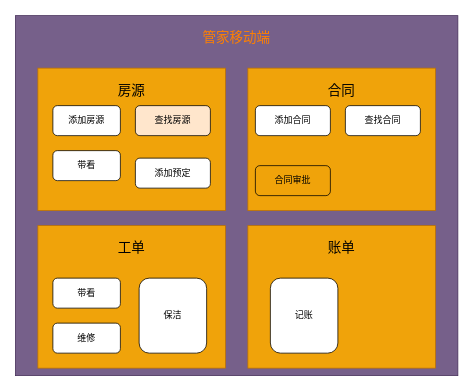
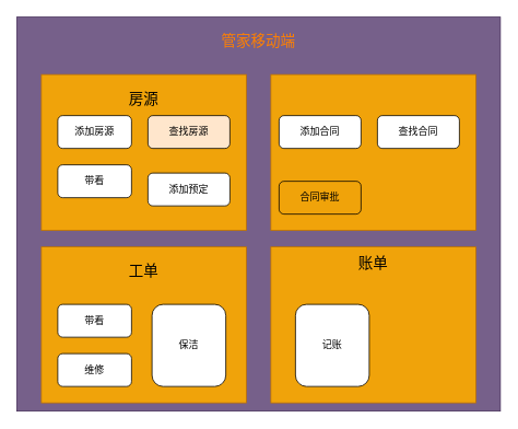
  <mxCell id="0" />
  <mxCell id="1" parent="0" />
  <mxCell id="2" value="" style="rounded=0;whiteSpace=wrap;html=1;fillColor=#76608a;strokeColor=#432D57;fontColor=#ffffff;" vertex="1" parent="1"><mxGeometry y="20" width="590" height="480" as="geometry" x="20" /></mxCell>
  <mxCell id="3" value="&lt;font style=&quot;font-size: 18px&quot; color=&quot;#ff8000&quot;&gt;管家移动端&lt;/font&gt;" style="text;html=1;strokeColor=none;fillColor=none;align=center;verticalAlign=middle;whiteSpace=wrap;rounded=0;" vertex="1" parent="1"><mxGeometry x="265" y="40" width="100" height="20" as="geometry" /></mxCell>
  <mxCell id="4" value="" style="rounded=0;whiteSpace=wrap;html=1;fillColor=#f0a30a;strokeColor=#BD7000;fontColor=#ffffff;" vertex="1" parent="1"><mxGeometry x="50" y="90" width="250" height="190" as="geometry" /></mxCell>
  <mxCell id="5" value="" style="rounded=0;whiteSpace=wrap;html=1;fillColor=#f0a30a;strokeColor=#BD7000;fontColor=#ffffff;" vertex="1" parent="1"><mxGeometry x="330" y="90" width="250" height="190" as="geometry" /></mxCell>
  <mxCell id="6" value="" style="rounded=0;whiteSpace=wrap;html=1;fillColor=#f0a30a;strokeColor=#BD7000;fontColor=#ffffff;" vertex="1" parent="1"><mxGeometry x="50" y="300" width="250" height="190" as="geometry" /></mxCell>
  <mxCell id="7" value="" style="rounded=0;whiteSpace=wrap;html=1;fillColor=#f0a30a;strokeColor=#BD7000;fontColor=#ffffff;" vertex="1" parent="1"><mxGeometry x="330" y="300" width="250" height="190" as="geometry" /></mxCell>
  <mxCell id="8" value="&lt;font style=&quot;font-size: 18px&quot;&gt;房源&lt;/font&gt;" style="text;html=1;strokeColor=none;fillColor=none;align=center;verticalAlign=middle;whiteSpace=wrap;rounded=0;" vertex="1" parent="1"><mxGeometry x="155" y="110" width="40" height="20" as="geometry" /></mxCell>
- <mxCell id="9" value="&lt;font style=&quot;font-size: 18px&quot;&gt;合同&lt;/font&gt;" style="text;html=1;strokeColor=none;fillColor=none;align=center;verticalAlign=middle;whiteSpace=wrap;rounded=0;" vertex="1" parent="1"><mxGeometry x="435" y="110" width="40" height="20" as="geometry" /></mxCell>
  <mxCell id="10" value="&lt;font style=&quot;font-size: 18px&quot;&gt;工单&lt;/font&gt;" style="text;html=1;strokeColor=none;fillColor=none;align=center;verticalAlign=middle;whiteSpace=wrap;rounded=0;" vertex="1" parent="1"><mxGeometry x="155" y="320" width="40" height="20" as="geometry" /></mxCell>
- <mxCell id="11" value="&lt;font style=&quot;font-size: 18px&quot;&gt;账单&lt;/font&gt;" style="text;html=1;strokeColor=none;fillColor=none;align=center;verticalAlign=middle;whiteSpace=wrap;rounded=0;" vertex="1" parent="1"><mxGeometry x="435" y="320" width="40" height="20" as="geometry" /></mxCell>
+ <mxCell id="11" value="&lt;font style=&quot;font-size: 18px&quot;&gt;账单&lt;/font&gt;" style="text;html=1;strokeColor=none;fillColor=none;align=center;verticalAlign=middle;whiteSpace=wrap;rounded=0;" vertex="1" parent="1"><mxGeometry x="435" y="310" width="40" height="20" as="geometry" /></mxCell>
  <mxCell id="12" value="添加房源" style="rounded=1;whiteSpace=wrap;html=1;" vertex="1" parent="1"><mxGeometry x="70" y="140" width="90" height="40" as="geometry" /></mxCell>
  <mxCell id="13" value="查找房源" style="rounded=1;whiteSpace=wrap;html=1;fillColor=#ffe6cc;" vertex="1" parent="1"><mxGeometry x="180" y="140" width="100" height="40" as="geometry" /></mxCell>
  <mxCell id="14" value="带看" style="rounded=1;whiteSpace=wrap;html=1;" vertex="1" parent="1"><mxGeometry x="70" y="200" width="90" height="40" as="geometry" /></mxCell>
  <mxCell id="15" value="添加预定" style="rounded=1;whiteSpace=wrap;html=1;" vertex="1" parent="1"><mxGeometry x="180" y="210" width="100" height="40" as="geometry" /></mxCell>
  <mxCell id="16" value="添加合同&lt;span style=&quot;color: rgba(0 , 0 , 0 , 0) ; font-family: monospace ; font-size: 0px&quot;&gt;%3CmxGraphModel%3E%3Croot%3E%3CmxCell%20id%3D%220%22%2F%3E%3CmxCell%20id%3D%221%22%20parent%3D%220%22%2F%3E%3CmxCell%20id%3D%222%22%20value%3D%22%E6%9F%A5%E6%89%BE%E6%88%BF%E6%BA%90%22%20style%3D%22rounded%3D1%3BwhiteSpace%3Dwrap%3Bhtml%3D1%3B%22%20vertex%3D%221%22%20parent%3D%221%22%3E%3CmxGeometry%20x%3D%22160%22%20y%3D%22210%22%20width%3D%22100%22%20height%3D%2240%22%20as%3D%22geometry%22%2F%3E%3C%2FmxCell%3E%3C%2Froot%3E%3C%2FmxGraphModel%3E&lt;/span&gt;" style="rounded=1;whiteSpace=wrap;html=1;" vertex="1" parent="1"><mxGeometry x="340" y="140" width="100" height="40" as="geometry" /></mxCell>
  <mxCell id="17" value="查找合同" style="rounded=1;whiteSpace=wrap;html=1;" vertex="1" parent="1"><mxGeometry x="460" y="140" width="100" height="40" as="geometry" /></mxCell>
  <mxCell id="18" value="合同审批" style="rounded=1;whiteSpace=wrap;html=1;fillColor=#f0a30a;" vertex="1" parent="1"><mxGeometry x="340" y="220" width="100" height="40" as="geometry" /></mxCell>
  <mxCell id="19" value="带看&lt;span style=&quot;color: rgba(0 , 0 , 0 , 0) ; font-family: monospace ; font-size: 0px&quot;&gt;%3CmxGraphModel%3E%3Croot%3E%3CmxCell%20id%3D%220%22%2F%3E%3CmxCell%20id%3D%221%22%20parent%3D%220%22%2F%3E%3CmxCell%20id%3D%222%22%20value%3D%22%E6%B7%BB%E5%8A%A0%E6%88%BF%E6%BA%90%22%20style%3D%22rounded%3D1%3BwhiteSpace%3Dwrap%3Bhtml%3D1%3B%22%20vertex%3D%221%22%20parent%3D%221%22%3E%3CmxGeometry%20x%3D%2250%22%20y%3D%22210%22%20width%3D%2290%22%20height%3D%2240%22%20as%3D%22geometry%22%2F%3E%3C%2FmxCell%3E%3C%2Froot%3E%3C%2FmxGraphModel%3E&lt;/span&gt;" style="rounded=1;whiteSpace=wrap;html=1;" vertex="1" parent="1"><mxGeometry x="70" y="370" width="90" height="40" as="geometry" /></mxCell>
  <mxCell id="20" value="维修" style="rounded=1;whiteSpace=wrap;html=1;" vertex="1" parent="1"><mxGeometry x="70" y="430" width="90" height="40" as="geometry" /></mxCell>
  <mxCell id="21" value="保洁" style="rounded=1;whiteSpace=wrap;html=1;" vertex="1" parent="1"><mxGeometry x="185" y="370" width="90" height="100" as="geometry" /></mxCell>
  <mxCell id="22" value="记账" style="rounded=1;whiteSpace=wrap;html=1;" vertex="1" parent="1"><mxGeometry x="360" y="370" width="90" height="100" as="geometry" /></mxCell>
